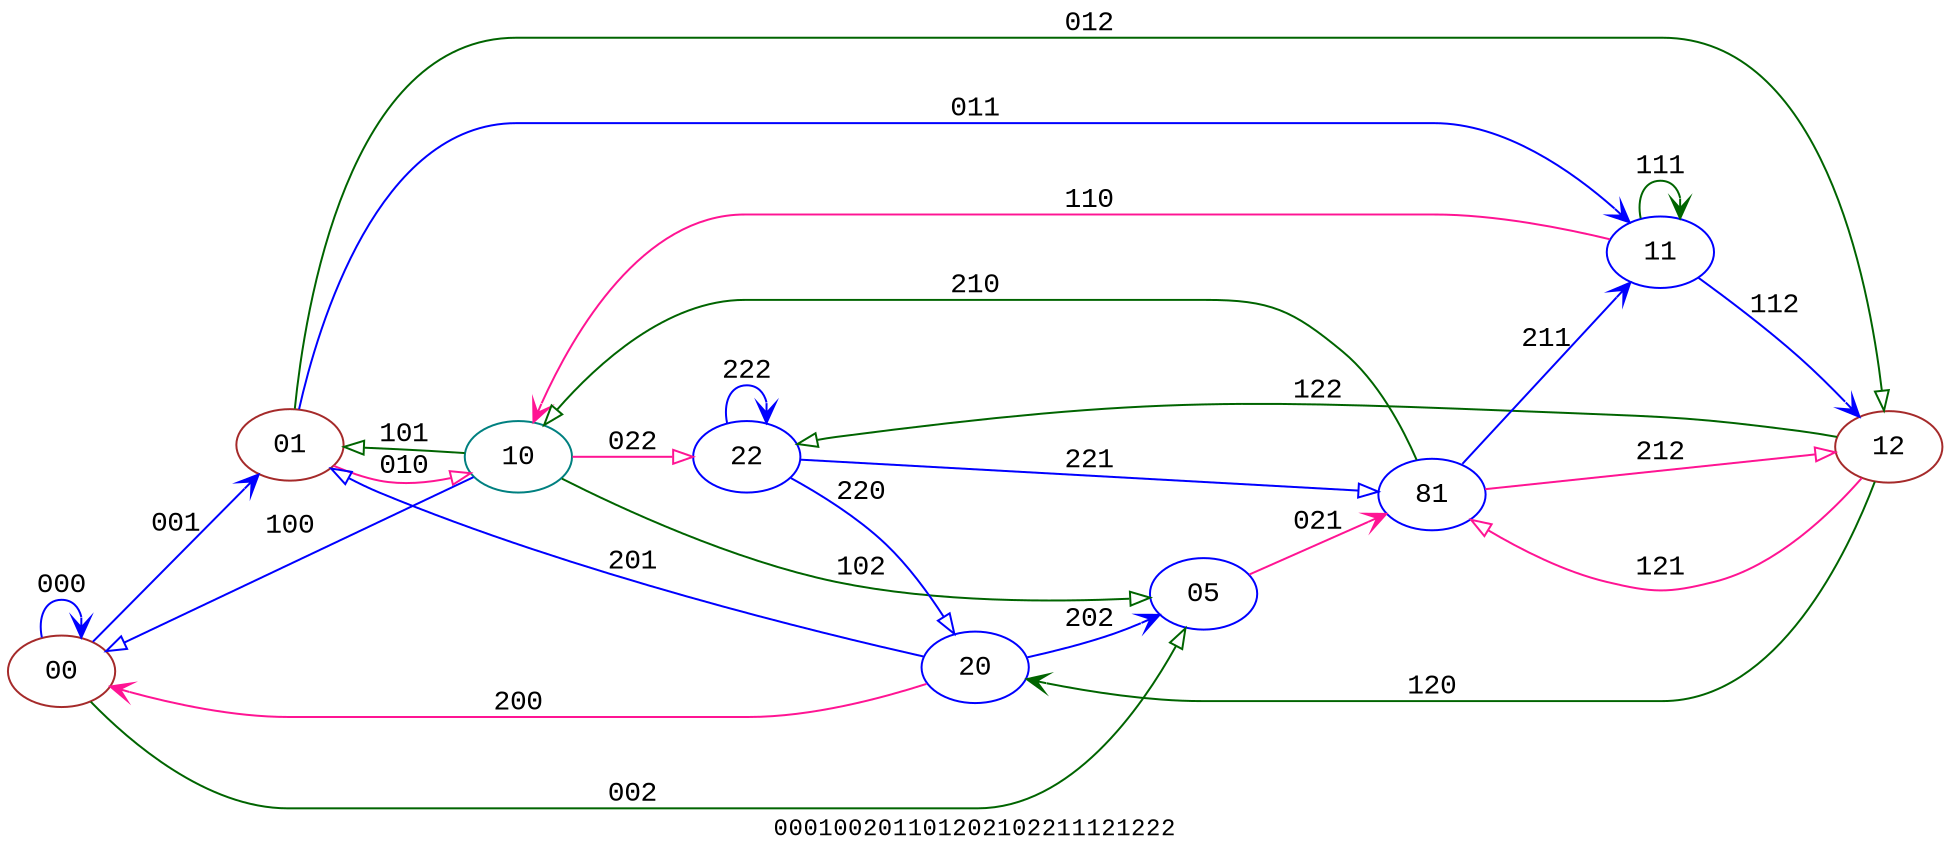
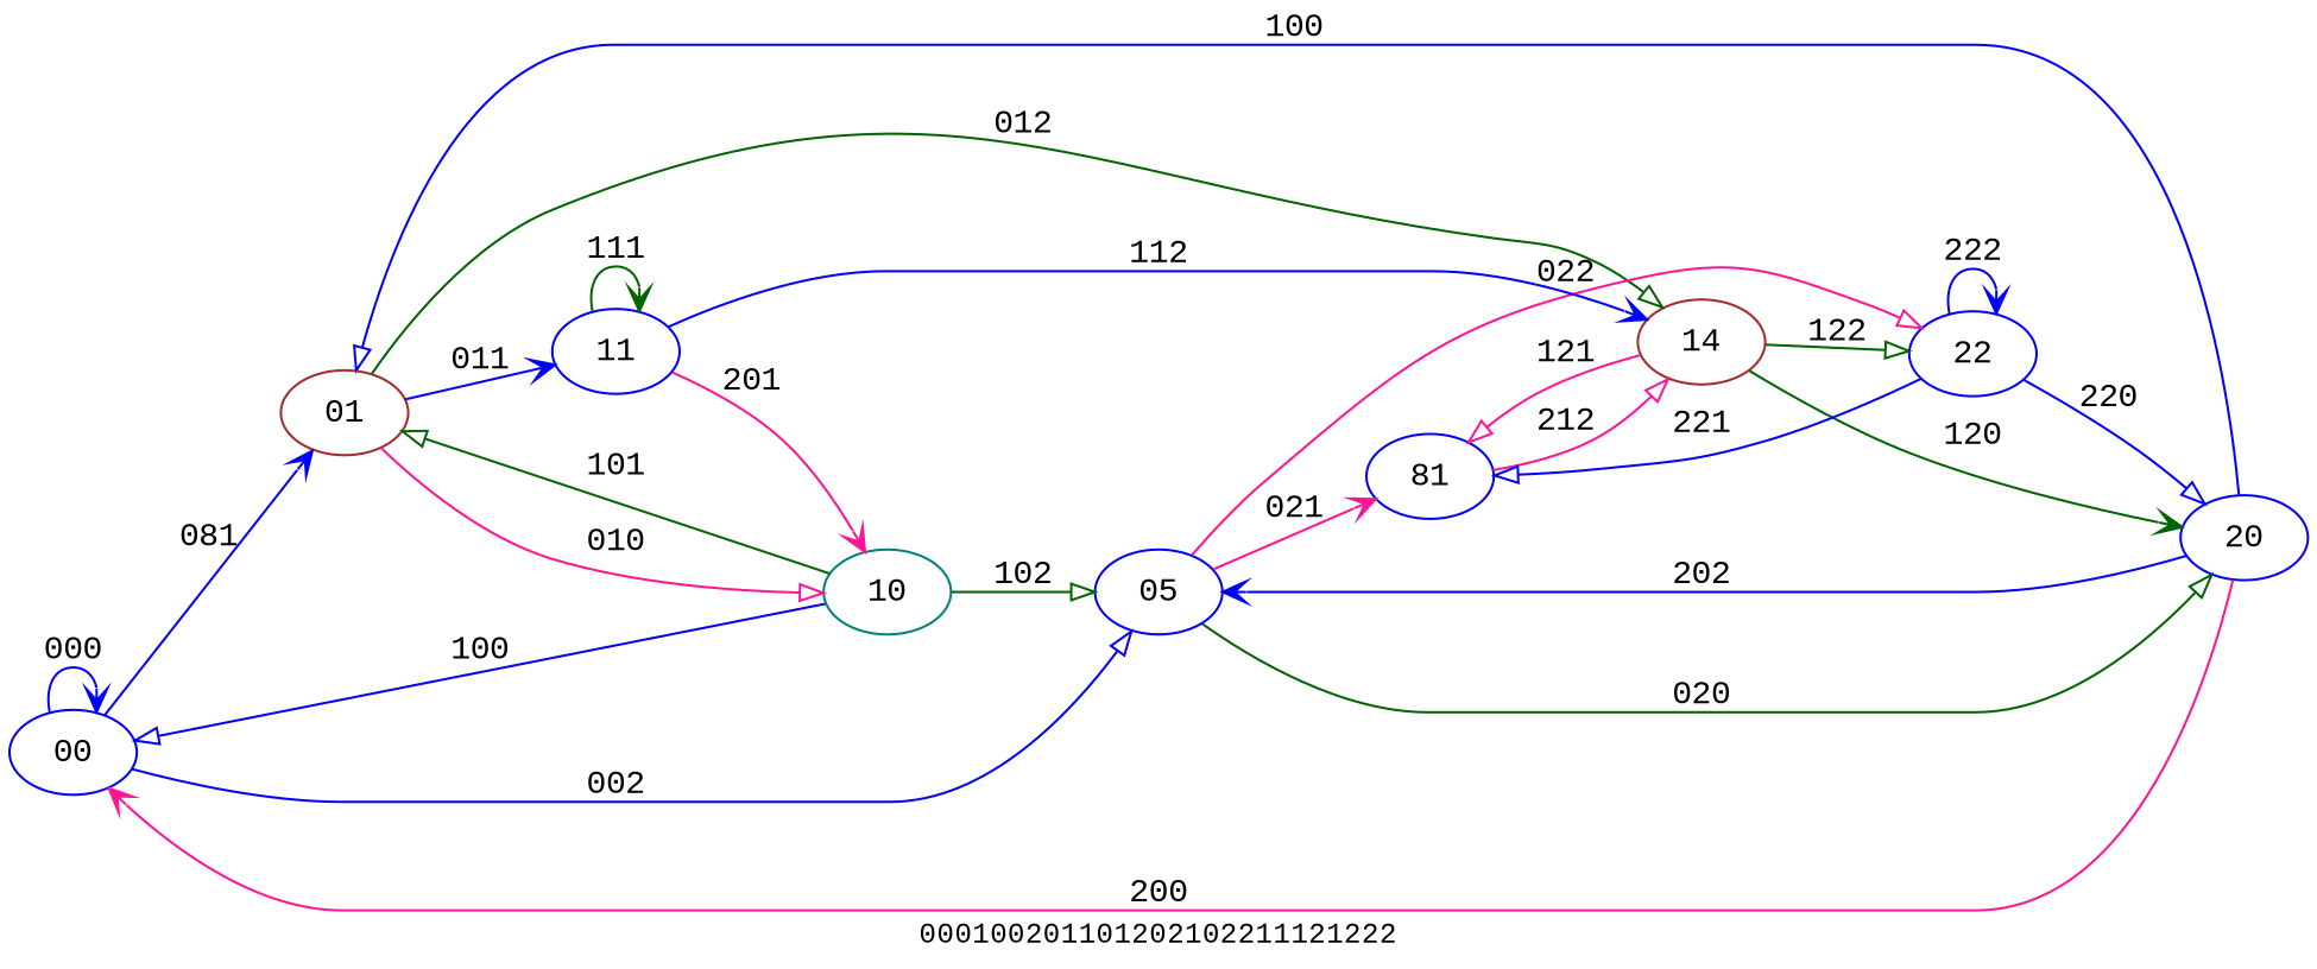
  digraph {
    fontname="Liberation Mono"
    fontsize=12
    label=000100201101202102211121222
    rankdir=LR
    node [color=blue fontname="Liberation Mono"]
    edge [arrowhead=onormal color=blue fontname="Liberation Mono"]
-   n1 [color=brown label=00]
+   n1 [label=00]
    n2 [color=brown label=01]
    n3 [label=05]
    n4 [color=teal label=10]
    n5 [label=11]
-   n6 [color=brown label=12]
+   n6 [color=brown label=14]
    n7 [label=20]
    n8 [label=81]
    n9 [label=22]
    n1 -> n1 [arrowhead=vee label=000]
-   n1 -> n2 [arrowhead=vee label=001]
-   n1 -> n3 [color=darkgreen label=002]
+   n1 -> n2 [arrowhead=vee label=081]
+   n1 -> n3 [label=002]
    n2 -> n4 [color=deeppink label=010]
    n2 -> n5 [arrowhead=vee label=011]
    n2 -> n6 [color=darkgreen label=012]
+   n3 -> n7 [color=darkgreen label=020]
    n3 -> n8 [arrowhead=vee color=deeppink label=021]
-   n4 -> n9 [color=deeppink label=022]
+   n3 -> n9 [color=deeppink label=022]
    n4 -> n1 [label=100]
    n4 -> n2 [color=darkgreen label=101]
    n4 -> n3 [color=darkgreen label=102]
-   n5 -> n4 [arrowhead=vee color=deeppink label=110]
+   n5 -> n4 [arrowhead=vee color=deeppink label=201]
    n5 -> n5 [arrowhead=vee color=darkgreen label=111]
    n5 -> n6 [arrowhead=vee label=112]
    n6 -> n7 [arrowhead=vee color=darkgreen label=120]
    n6 -> n8 [color=deeppink label=121]
    n6 -> n9 [color=darkgreen label=122]
    n7 -> n1 [arrowhead=vee color=deeppink label=200]
-   n7 -> n2 [label=201]
+   n7 -> n2 [label=100]
    n7 -> n3 [arrowhead=vee label=202]
-   n8 -> n4 [color=darkgreen label=210]
-   n8 -> n5 [arrowhead=vee label=211]
    n8 -> n6 [color=deeppink label=212]
    n9 -> n7 [label=220]
    n9 -> n8 [label=221]
    n9 -> n9 [arrowhead=vee label=222]
  }
